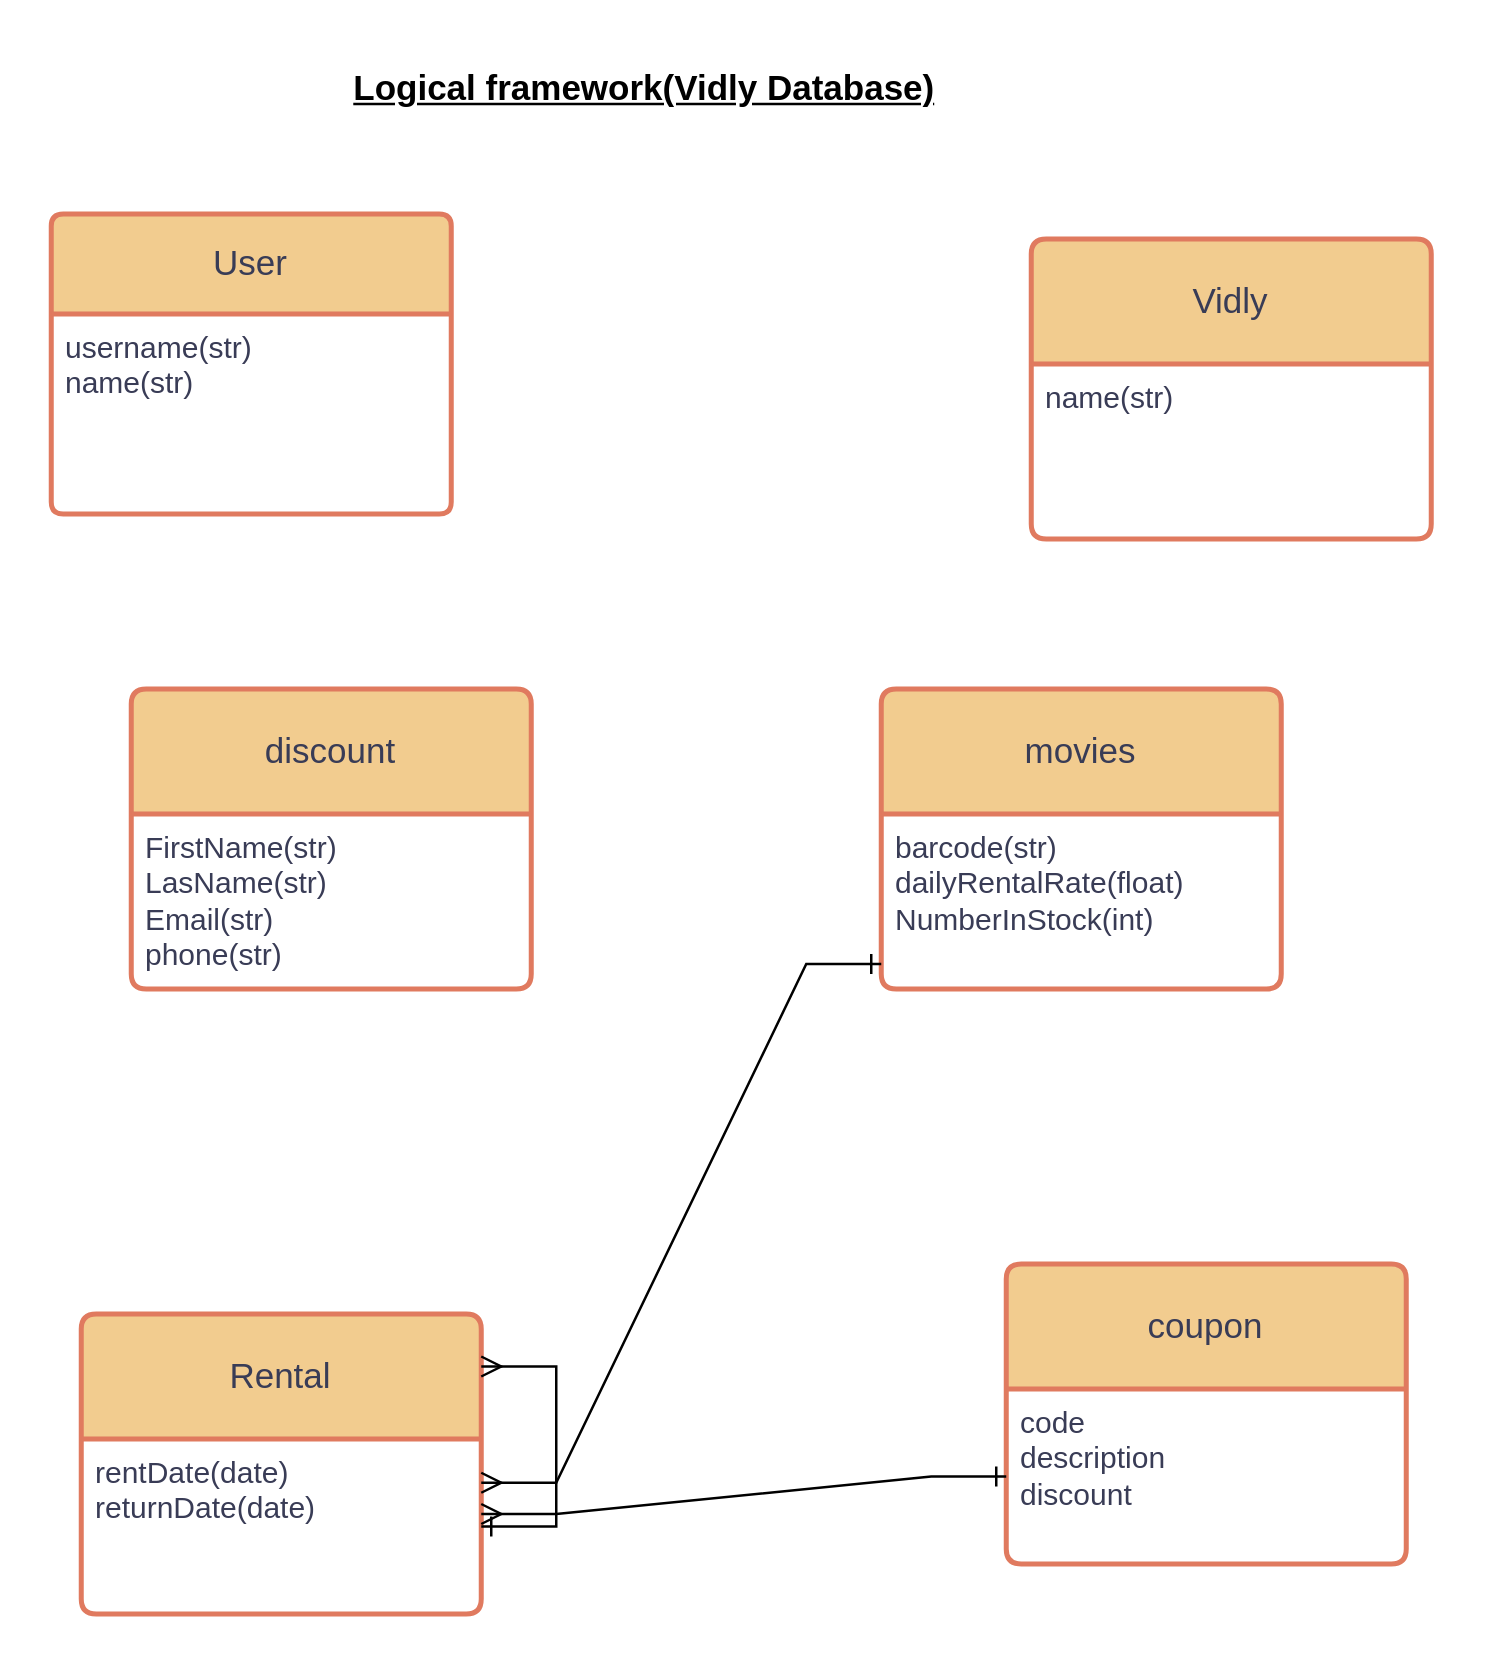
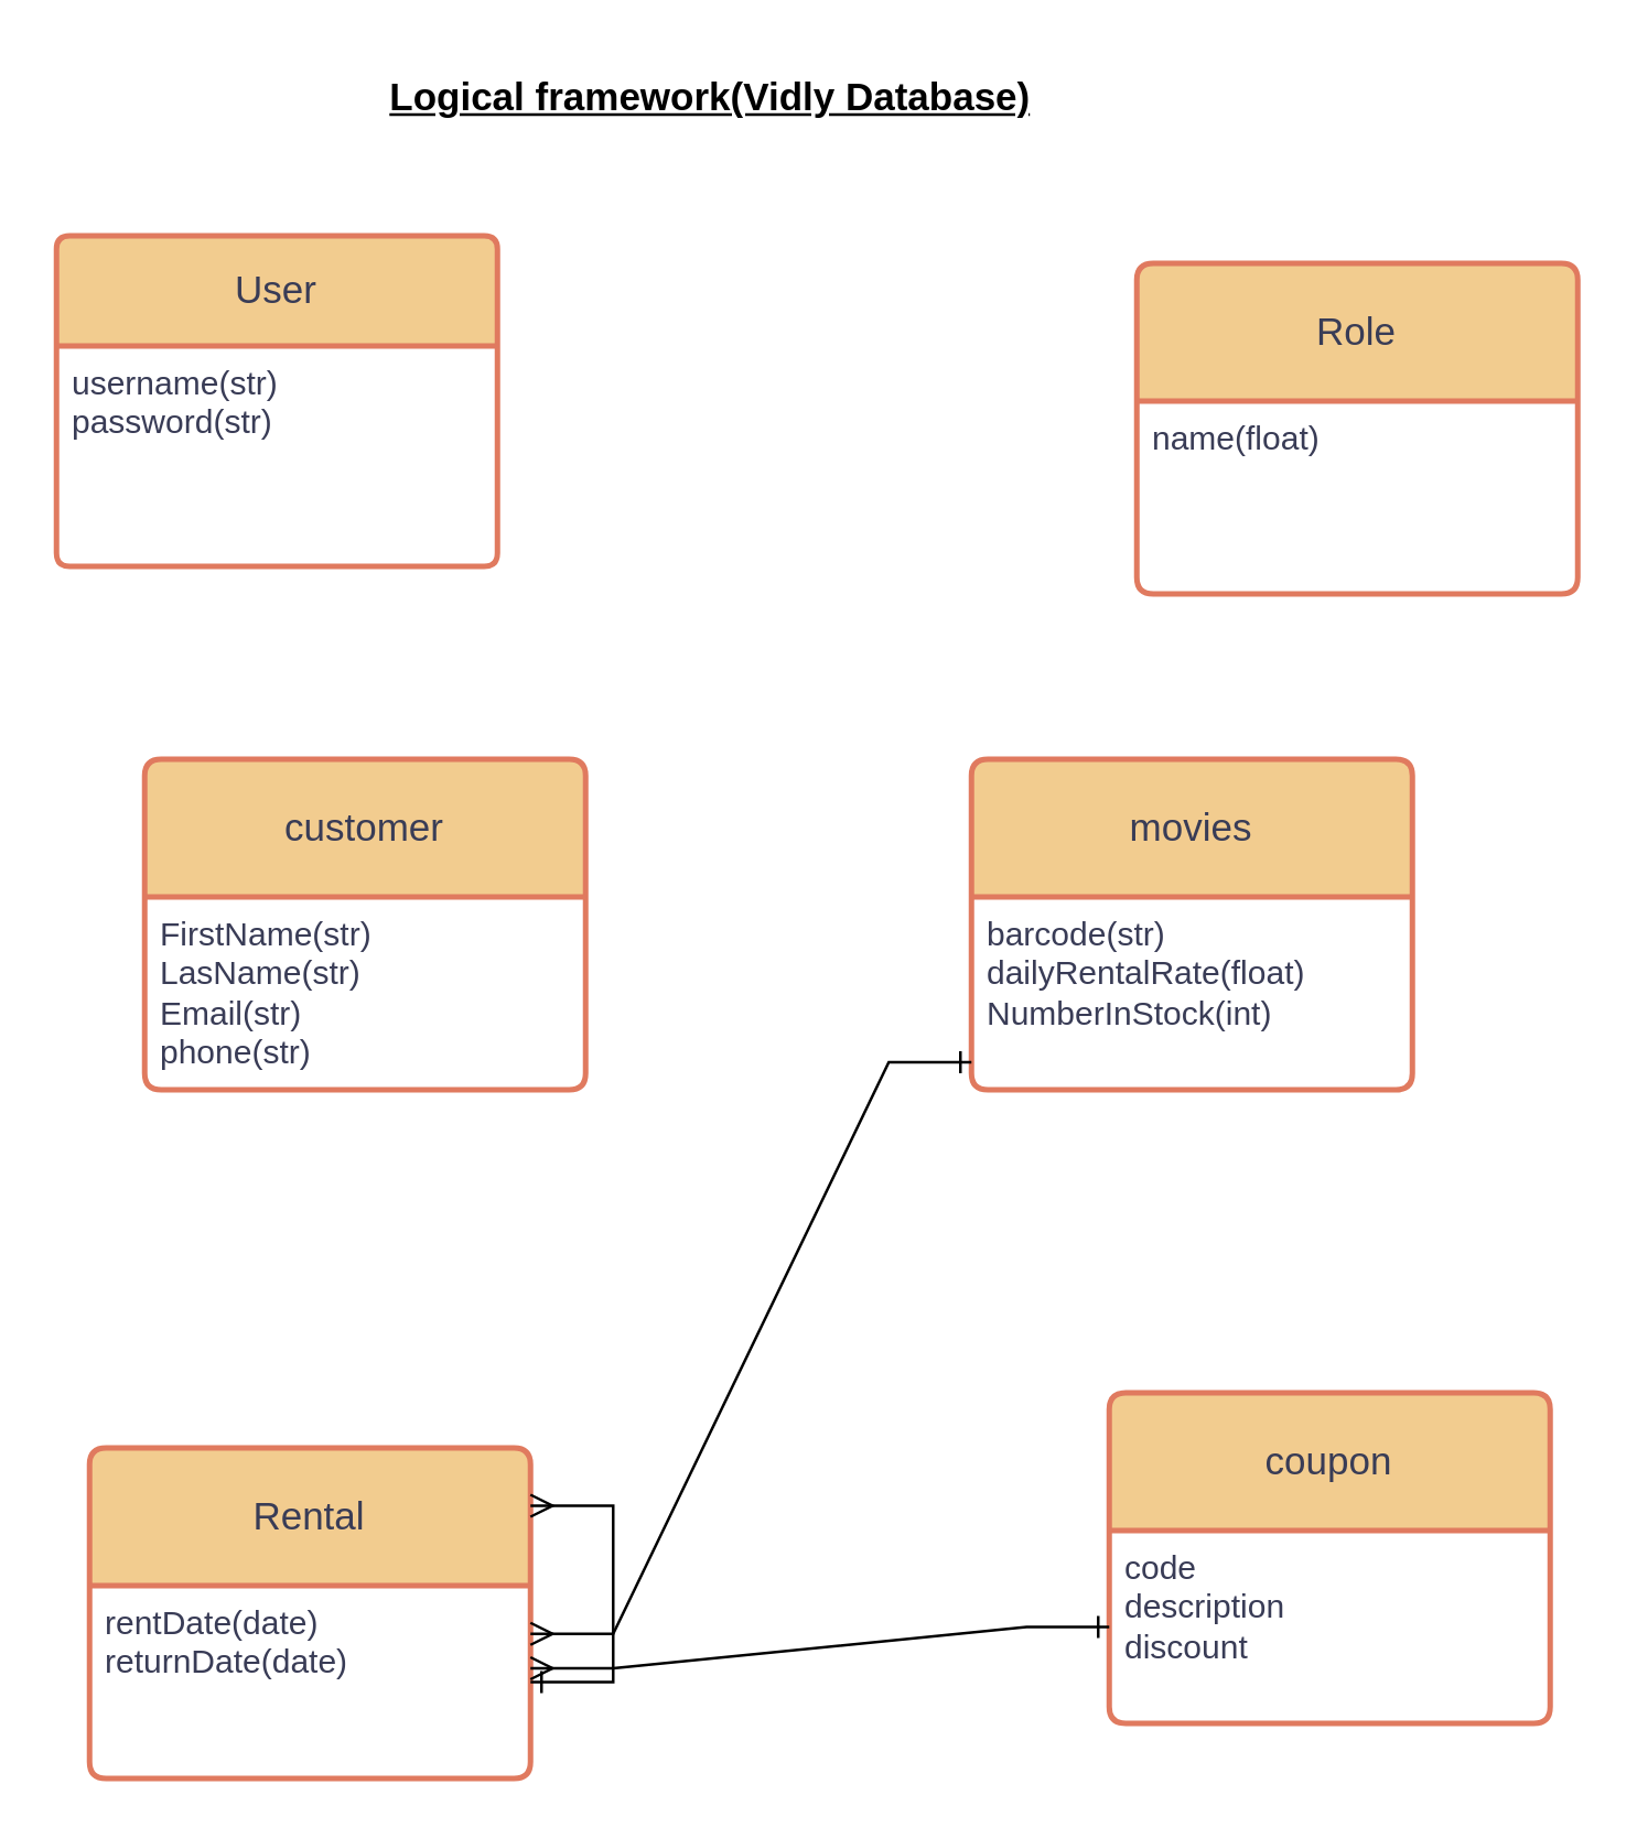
  <mxCell id="0" />
  <mxCell id="1" parent="0" />
  <mxCell id="2" value="User" style="swimlane;childLayout=stackLayout;horizontal=1;startSize=40;horizontalStack=0;rounded=1;fontSize=14;fontStyle=0;strokeWidth=2;resizeParent=0;resizeLast=1;shadow=0;dashed=0;align=center;arcSize=4;whiteSpace=wrap;html=1;labelBackgroundColor=none;fillColor=#F2CC8F;strokeColor=#E07A5F;fontColor=#393C56;" vertex="1" parent="1"><mxGeometry x="20" y="85" width="160" height="120" as="geometry" /></mxCell>
- <mxCell id="3" value="username(str)&lt;br&gt;name(str)" style="align=left;strokeColor=none;fillColor=none;spacingLeft=4;fontSize=12;verticalAlign=top;resizable=0;rotatable=0;part=1;html=1;labelBackgroundColor=none;fontColor=#393C56;" vertex="1" parent="2"><mxGeometry y="40" width="160" height="80" as="geometry" /></mxCell>
- <mxCell id="4" value="discount" style="swimlane;childLayout=stackLayout;horizontal=1;startSize=50;horizontalStack=0;rounded=1;fontSize=14;fontStyle=0;strokeWidth=2;resizeParent=0;resizeLast=1;shadow=0;dashed=0;align=center;arcSize=4;whiteSpace=wrap;html=1;labelBackgroundColor=none;fillColor=#F2CC8F;strokeColor=#E07A5F;fontColor=#393C56;" vertex="1" parent="1"><mxGeometry x="52" y="275" width="160" height="120" as="geometry" /></mxCell>
+ <mxCell id="3" value="username(str)&lt;br&gt;password(str)" style="align=left;strokeColor=none;fillColor=none;spacingLeft=4;fontSize=12;verticalAlign=top;resizable=0;rotatable=0;part=1;html=1;labelBackgroundColor=none;fontColor=#393C56;" vertex="1" parent="2"><mxGeometry y="40" width="160" height="80" as="geometry" /></mxCell>
+ <mxCell id="4" value="customer" style="swimlane;childLayout=stackLayout;horizontal=1;startSize=50;horizontalStack=0;rounded=1;fontSize=14;fontStyle=0;strokeWidth=2;resizeParent=0;resizeLast=1;shadow=0;dashed=0;align=center;arcSize=4;whiteSpace=wrap;html=1;labelBackgroundColor=none;fillColor=#F2CC8F;strokeColor=#E07A5F;fontColor=#393C56;" vertex="1" parent="1"><mxGeometry x="52" y="275" width="160" height="120" as="geometry" /></mxCell>
  <mxCell id="5" value="FirstName(str)&lt;br&gt;LasName(str)&lt;br&gt;Email(str)&lt;br&gt;phone(str)" style="align=left;strokeColor=none;fillColor=none;spacingLeft=4;fontSize=12;verticalAlign=top;resizable=0;rotatable=0;part=1;html=1;labelBackgroundColor=none;fontColor=#393C56;" vertex="1" parent="4"><mxGeometry y="50" width="160" height="70" as="geometry" /></mxCell>
  <mxCell id="6" value="movies" style="swimlane;childLayout=stackLayout;horizontal=1;startSize=50;horizontalStack=0;rounded=1;fontSize=14;fontStyle=0;strokeWidth=2;resizeParent=0;resizeLast=1;shadow=0;dashed=0;align=center;arcSize=4;whiteSpace=wrap;html=1;labelBackgroundColor=none;fillColor=#F2CC8F;strokeColor=#E07A5F;fontColor=#393C56;" vertex="1" parent="1"><mxGeometry x="352" y="275" width="160" height="120" as="geometry" /></mxCell>
  <mxCell id="7" value="barcode(str)&lt;br&gt;dailyRentalRate(float)&lt;br&gt;NumberInStock(int)" style="align=left;strokeColor=none;fillColor=none;spacingLeft=4;fontSize=12;verticalAlign=top;resizable=0;rotatable=0;part=1;html=1;labelBackgroundColor=none;fontColor=#393C56;" vertex="1" parent="6"><mxGeometry y="50" width="160" height="70" as="geometry" /></mxCell>
  <mxCell id="8" value="Rental" style="swimlane;childLayout=stackLayout;horizontal=1;startSize=50;horizontalStack=0;rounded=1;fontSize=14;fontStyle=0;strokeWidth=2;resizeParent=0;resizeLast=1;shadow=0;dashed=0;align=center;arcSize=4;whiteSpace=wrap;html=1;labelBackgroundColor=none;fillColor=#F2CC8F;strokeColor=#E07A5F;fontColor=#393C56;" vertex="1" parent="1"><mxGeometry x="32" y="525" width="160" height="120" as="geometry" /></mxCell>
  <mxCell id="9" value="rentDate(date)&lt;br&gt;returnDate(date)" style="align=left;strokeColor=none;fillColor=none;spacingLeft=4;fontSize=12;verticalAlign=top;resizable=0;rotatable=0;part=1;html=1;labelBackgroundColor=none;fontColor=#393C56;" vertex="1" parent="8"><mxGeometry y="50" width="160" height="70" as="geometry" /></mxCell>
  <mxCell id="10" value="coupon" style="swimlane;childLayout=stackLayout;horizontal=1;startSize=50;horizontalStack=0;rounded=1;fontSize=14;fontStyle=0;strokeWidth=2;resizeParent=0;resizeLast=1;shadow=0;dashed=0;align=center;arcSize=4;whiteSpace=wrap;html=1;labelBackgroundColor=none;fillColor=#F2CC8F;strokeColor=#E07A5F;fontColor=#393C56;" vertex="1" parent="1"><mxGeometry x="402" y="505" width="160" height="120" as="geometry" /></mxCell>
  <mxCell id="11" value="code&lt;br&gt;description&lt;br&gt;discount" style="align=left;strokeColor=none;fillColor=none;spacingLeft=4;fontSize=12;verticalAlign=top;resizable=0;rotatable=0;part=1;html=1;labelBackgroundColor=none;fontColor=#393C56;" vertex="1" parent="10"><mxGeometry y="50" width="160" height="70" as="geometry" /></mxCell>
- <mxCell id="12" value="Vidly" style="swimlane;childLayout=stackLayout;horizontal=1;startSize=50;horizontalStack=0;rounded=1;fontSize=14;fontStyle=0;strokeWidth=2;resizeParent=0;resizeLast=1;shadow=0;dashed=0;align=center;arcSize=4;whiteSpace=wrap;html=1;labelBackgroundColor=none;fillColor=#F2CC8F;strokeColor=#E07A5F;fontColor=#393C56;" vertex="1" parent="1"><mxGeometry x="412" y="95" width="160" height="120" as="geometry" /></mxCell>
- <mxCell id="13" value="name(str)" style="align=left;strokeColor=none;fillColor=none;spacingLeft=4;fontSize=12;verticalAlign=top;resizable=0;rotatable=0;part=1;html=1;labelBackgroundColor=none;fontColor=#393C56;" vertex="1" parent="12"><mxGeometry y="50" width="160" height="70" as="geometry" /></mxCell>
+ <mxCell id="12" value="Role" style="swimlane;childLayout=stackLayout;horizontal=1;startSize=50;horizontalStack=0;rounded=1;fontSize=14;fontStyle=0;strokeWidth=2;resizeParent=0;resizeLast=1;shadow=0;dashed=0;align=center;arcSize=4;whiteSpace=wrap;html=1;labelBackgroundColor=none;fillColor=#F2CC8F;strokeColor=#E07A5F;fontColor=#393C56;" vertex="1" parent="1"><mxGeometry x="412" y="95" width="160" height="120" as="geometry" /></mxCell>
+ <mxCell id="13" value="name(float)" style="align=left;strokeColor=none;fillColor=none;spacingLeft=4;fontSize=12;verticalAlign=top;resizable=0;rotatable=0;part=1;html=1;labelBackgroundColor=none;fontColor=#393C56;" vertex="1" parent="12"><mxGeometry y="50" width="160" height="70" as="geometry" /></mxCell>
  <mxCell id="14" value="" style="edgeStyle=entityRelationEdgeStyle;fontSize=12;html=1;endArrow=ERone;startArrow=ERmany;rounded=0;exitX=1;exitY=0.175;exitDx=0;exitDy=0;exitPerimeter=0;endFill=0;" edge="1" parent="1" source="8" target="9"><mxGeometry width="100" height="100" relative="1" as="geometry"><mxPoint x="192" y="565" as="sourcePoint" /><mxPoint x="292" y="465" as="targetPoint" /></mxGeometry></mxCell>
  <mxCell id="15" value="" style="edgeStyle=entityRelationEdgeStyle;fontSize=12;html=1;endArrow=ERone;startArrow=ERmany;rounded=0;entryX=0;entryY=0.5;entryDx=0;entryDy=0;endFill=0;" edge="1" parent="1" target="11"><mxGeometry width="100" height="100" relative="1" as="geometry"><mxPoint x="192" y="605" as="sourcePoint" /><mxPoint x="292" y="505" as="targetPoint" /></mxGeometry></mxCell>
  <mxCell id="16" value="" style="edgeStyle=entityRelationEdgeStyle;fontSize=12;html=1;endArrow=ERone;startArrow=ERmany;rounded=0;exitX=1;exitY=0.25;exitDx=0;exitDy=0;endFill=0;" edge="1" parent="1" source="9"><mxGeometry width="100" height="100" relative="1" as="geometry"><mxPoint x="192" y="585" as="sourcePoint" /><mxPoint x="352" y="385" as="targetPoint" /></mxGeometry></mxCell>
  <mxCell id="17" value="&lt;b&gt;&lt;font style=&quot;font-size: 14px;&quot;&gt;&lt;u&gt;Logical framework(Vidly Database)&lt;/u&gt;&lt;/font&gt;&lt;/b&gt;" style="text;html=1;align=center;verticalAlign=middle;resizable=0;points=[];autosize=1;strokeColor=none;fillColor=none;" vertex="1" parent="1"><mxGeometry x="127" y="20" width="260" height="30" as="geometry" /></mxCell>
